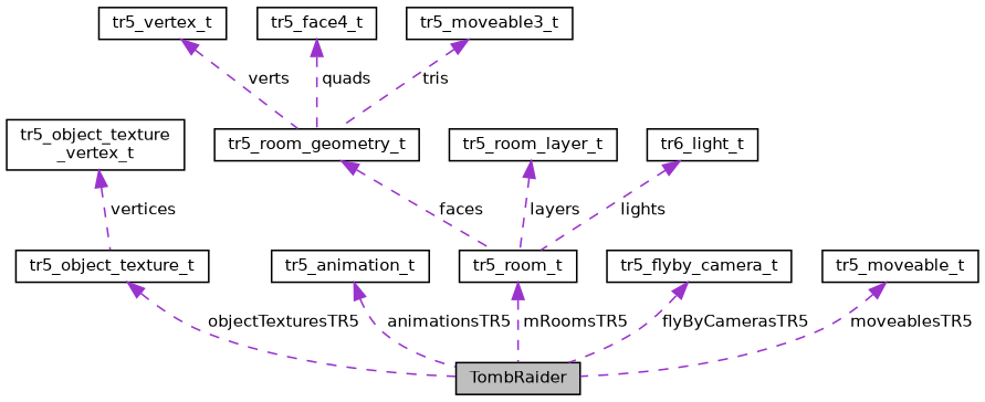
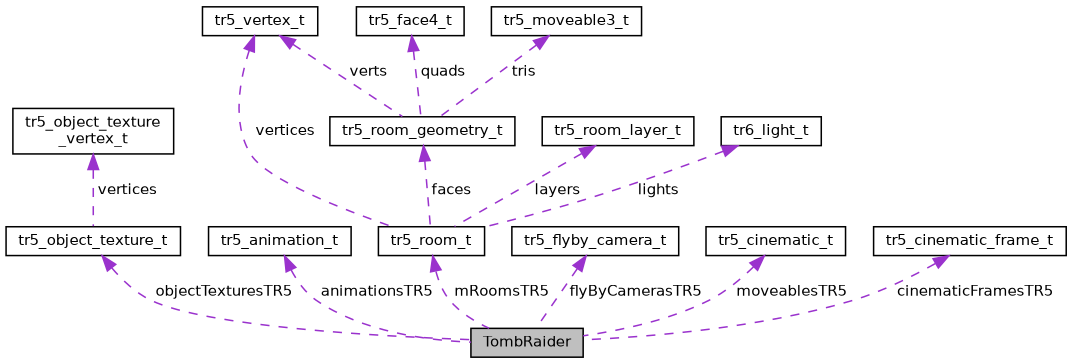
  digraph {
    rankdir=TB
    node [color=black fillcolor=white fontname=Helvetica fontsize=10 shape=record style=filled]
    edge [color=darkorchid3 dir=back fontname=Helvetica fontsize=10 labelfontname=Helvetica labelfontsize=10 style=dashed]
    n1 [fillcolor=grey75 fontcolor=black height=0.2 label=TombRaider width=0.4]
    n2 [height=0.2 label=tr5_object_texture_t width=0.4]
    n3 [height=0.2 label="tr5_object_texture\l_vertex_t" width=0.4]
    n4 [height=0.2 label=tr5_animation_t width=0.4]
    n5 [height=0.2 label=tr5_room_t width=0.4]
    n6 [height=0.2 label=tr5_vertex_t width=0.4]
    n7 [height=0.2 label=tr5_room_geometry_t width=0.4]
    n8 [height=0.2 label=tr5_room_layer_t width=0.4]
    n9 [height=0.2 label=tr5_face4_t width=0.4]
    n10 [height=0.2 label=tr5_moveable3_t width=0.4]
    n11 [height=0.2 label=tr6_light_t width=0.4]
    n12 [height=0.2 label=tr5_flyby_camera_t width=0.4]
-   n13 [height=0.2 label=tr5_moveable_t width=0.4]
+   n13 [height=0.2 label=tr5_cinematic_t width=0.4]
+   n14 [height=0.2 label=tr5_cinematic_frame_t width=0.4]
    n2 -> n1 [label=" objectTexturesTR5"]
    n3 -> n2 [label=" vertices"]
    n4 -> n1 [label=" animationsTR5"]
    n5 -> n1 [label=" mRoomsTR5"]
+   n6 -> n5 [label=" vertices"]
    n6 -> n7 [label=" verts"]
    n7 -> n5 [label=" faces"]
    n8 -> n5 [label=" layers"]
    n9 -> n7 [label=" quads"]
    n10 -> n7 [label=" tris"]
    n11 -> n5 [label=" lights"]
    n12 -> n1 [label=" flyByCamerasTR5"]
    n13 -> n1 [label=" moveablesTR5"]
+   n14 -> n1 [label=" cinematicFramesTR5"]
  }
